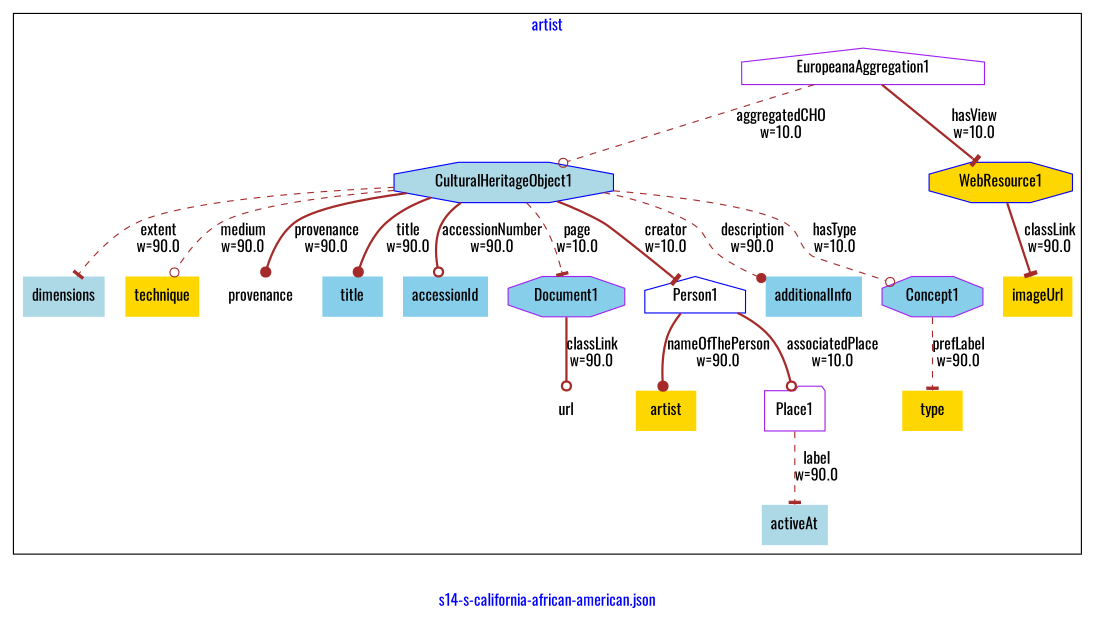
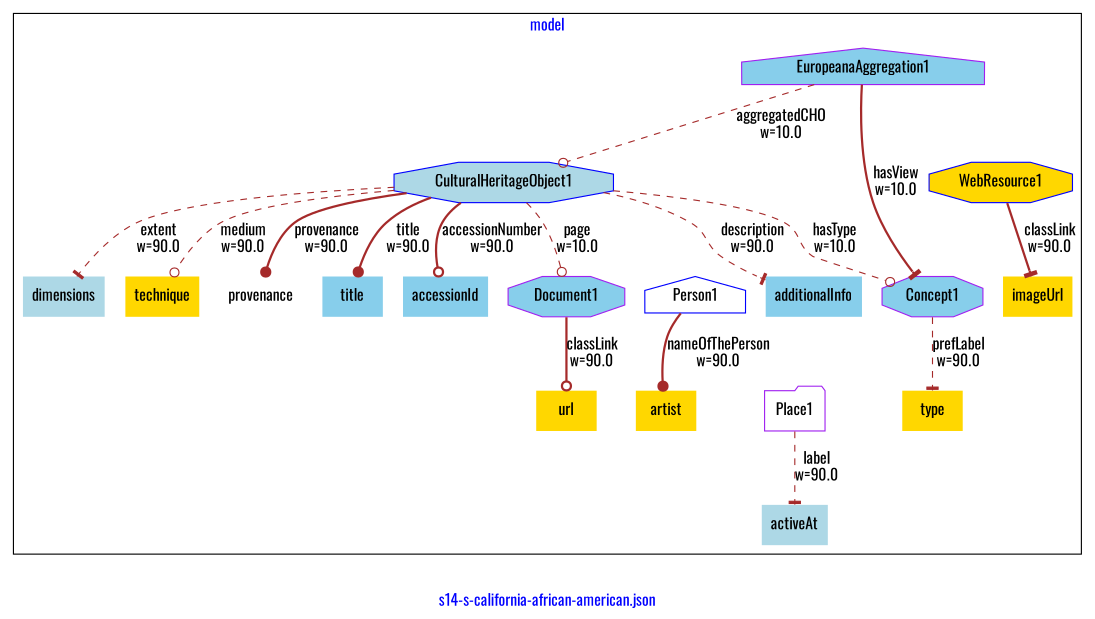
  digraph {
    fontcolor=blue
    fontname=Oswald
    label="s14-s-california-african-american.json"
    remincross=true
    node [color=purple fillcolor=skyblue fontname=Oswald shape=plaintext style=filled]
    edge [arrowhead=tee color=brown fontcolor=black fontname=Oswald style=bold]
    n1 [color=blue fillcolor=lightblue label="CulturalHeritageObject1\n" shape=octagon]
    n2 [color=blue fillcolor=white label="Person1\n" shape=house]
    n3 [label="additionalInfo\n"]
    n4 [color=blue fillcolor=lightblue label="dimensions\n"]
    n5 [fillcolor=gold label="technique\n"]
    n6 [fillcolor=white label="provenance\n"]
    n7 [label="title\n"]
    n8 [label="accessionId\n"]
    n9 [label="Concept1\n" shape=octagon]
    n10 [label="Document1\n" shape=octagon]
    n11 [fillcolor=gold label="artist\n"]
    n12 [fillcolor=white label="Place1\n" shape=folder]
    n13 [color=blue fillcolor=lightblue label="activeAt\n"]
-   n14 [fillcolor=white label="EuropeanaAggregation1\n" shape=house]
+   n14 [label="EuropeanaAggregation1\n" shape=house]
    n15 [color=blue fillcolor=gold label="WebResource1\n" shape=octagon]
    n16 [fillcolor=gold label="imageUrl\n"]
    n17 [color=blue fillcolor=gold label="type\n"]
-   n18 [color=blue fillcolor=white label="url\n"]
+   n18 [color=blue fillcolor=gold label="url\n"]
    subgraph cluster_1 {
-     label=artist
+     label=model
      n1
      n2
      n3
      n4
      n5
      n6
      n7
      n8
      n9
      n10
      n11
      n12
      n13
      n14
      n15
      n16
      n17
      n18
    }
-   n1 -> n2 [label="creator\nw=10.0"]
-   n1 -> n3 [arrowhead=dot label="description\nw=90.0" style=dashed]
+   n1 -> n3 [label="description\nw=90.0" style=dashed]
    n1 -> n4 [label="extent\nw=90.0" style=dashed]
    n1 -> n5 [arrowhead=odot label="medium\nw=90.0" style=dashed]
    n1 -> n6 [arrowhead=dot label="provenance\nw=90.0"]
    n1 -> n7 [arrowhead=dot label="title\nw=90.0"]
    n1 -> n8 [arrowhead=odot label="accessionNumber\nw=90.0"]
    n1 -> n9 [arrowhead=odot label="hasType\nw=10.0" style=dashed]
-   n1 -> n10 [label="page\nw=10.0" style=dashed]
+   n1 -> n10 [arrowhead=odot label="page\nw=10.0" style=dashed]
    n2 -> n11 [arrowhead=dot label="nameOfThePerson\nw=90.0"]
-   n2 -> n12 [arrowhead=odot label="associatedPlace\nw=10.0"]
    n9 -> n17 [label="prefLabel\nw=90.0" style=dashed]
    n10 -> n18 [arrowhead=odot label="classLink\nw=90.0"]
    n12 -> n13 [label="label\nw=90.0" style=dashed]
    n14 -> n1 [arrowhead=odot label="aggregatedCHO\nw=10.0" style=dashed]
-   n14 -> n15 [label="hasView\nw=10.0"]
+   n14 -> n9 [label="hasView\nw=10.0"]
    n15 -> n16 [label="classLink\nw=90.0"]
  }
